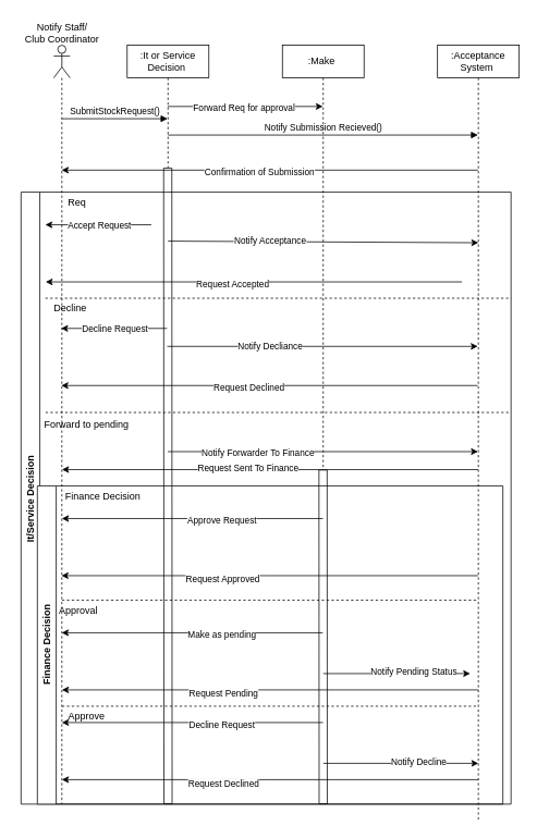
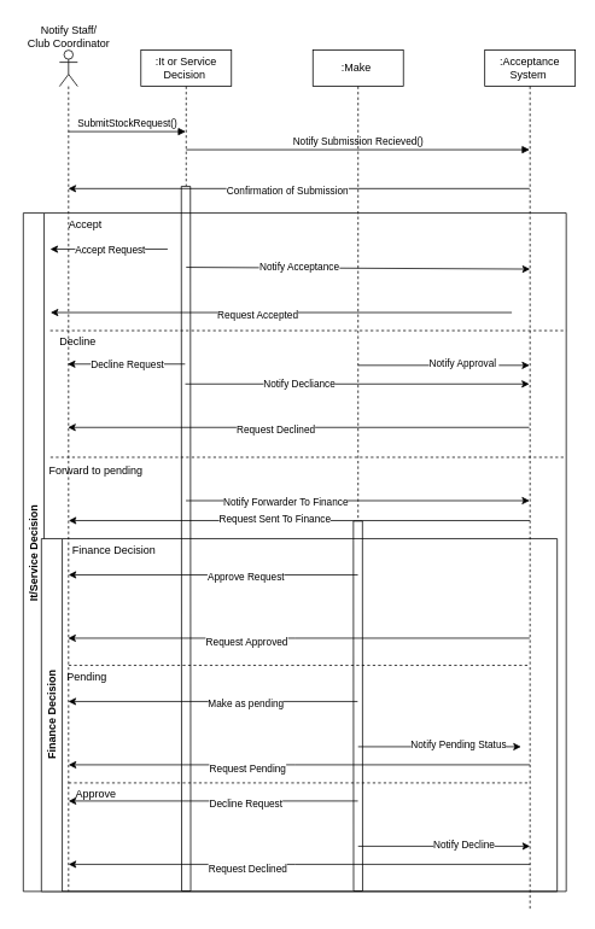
  <mxCell id="0" />
  <mxCell id="1" parent="0" />
  <mxCell id="2" value="" style="shape=umlLifeline;participant=umlActor;perimeter=lifelinePerimeter;whiteSpace=wrap;html=1;container=1;collapsible=0;recursiveResize=0;verticalAlign=top;spacingTop=36;outlineConnect=0;" parent="1" vertex="1"><mxGeometry x="65" y="55" width="20" height="930" as="geometry" /></mxCell>
  <mxCell id="3" value="SubmitStockRequest()" style="html=1;verticalAlign=bottom;endArrow=block;rounded=0;" parent="2" target="4" edge="1"><mxGeometry width="80" relative="1" as="geometry"><mxPoint x="10" y="90" as="sourcePoint" /><mxPoint x="90" y="90" as="targetPoint" /></mxGeometry></mxCell>
  <mxCell id="4" value=":It or Service Decision&amp;nbsp;" style="shape=umlLifeline;perimeter=lifelinePerimeter;whiteSpace=wrap;html=1;container=1;collapsible=0;recursiveResize=0;outlineConnect=0;" parent="1" vertex="1"><mxGeometry x="155" y="55" width="100" height="150" as="geometry" /></mxCell>
  <mxCell id="5" value="Notify Submission Recieved()" style="html=1;verticalAlign=bottom;endArrow=block;rounded=0;" parent="4" target="10" edge="1"><mxGeometry width="80" relative="1" as="geometry"><mxPoint x="50" y="110" as="sourcePoint" /><mxPoint x="130" y="110" as="targetPoint" /></mxGeometry></mxCell>
  <mxCell id="6" value="" style="shape=flexArrow;endArrow=none;html=1;rounded=0;startFill=0;" parent="4" edge="1"><mxGeometry width="50" height="50" relative="1" as="geometry"><mxPoint x="50" y="930" as="sourcePoint" /><mxPoint x="49.63" y="150" as="targetPoint" /></mxGeometry></mxCell>
  <mxCell id="7" value=":Make&amp;nbsp;" style="shape=umlLifeline;perimeter=lifelinePerimeter;whiteSpace=wrap;html=1;container=1;collapsible=0;recursiveResize=0;outlineConnect=0;" parent="1" vertex="1"><mxGeometry x="345" y="55" width="100" height="520" as="geometry" /></mxCell>
  <mxCell id="8" value="" style="shape=flexArrow;endArrow=none;html=1;rounded=0;startFill=0;" parent="7" edge="1"><mxGeometry width="50" height="50" relative="1" as="geometry"><mxPoint x="49.8" y="520" as="sourcePoint" /><mxPoint x="50" y="930" as="targetPoint" /></mxGeometry></mxCell>
  <mxCell id="9" value="Notify Staff/&lt;div&gt;Club Coordinator&lt;/div&gt;" style="text;html=1;align=center;verticalAlign=middle;resizable=0;points=[];autosize=1;strokeColor=none;fillColor=none;" parent="1" vertex="1"><mxGeometry x="20" y="20" width="110" height="40" as="geometry" /></mxCell>
  <mxCell id="10" value=":Acceptance System&amp;nbsp;" style="shape=umlLifeline;perimeter=lifelinePerimeter;whiteSpace=wrap;html=1;container=1;collapsible=0;recursiveResize=0;outlineConnect=0;" parent="1" vertex="1"><mxGeometry x="535" y="55" width="100" height="950" as="geometry" /></mxCell>
  <mxCell id="11" value="" style="endArrow=classic;html=1;rounded=0;" parent="1" edge="1"><mxGeometry width="50" height="50" relative="1" as="geometry"><mxPoint x="584.5" y="208" as="sourcePoint" /><mxPoint x="74.759" y="208" as="targetPoint" /></mxGeometry></mxCell>
  <mxCell id="12" value="Confirmation of Submission" style="edgeLabel;html=1;align=center;verticalAlign=middle;resizable=0;points=[];" parent="11" vertex="1" connectable="0"><mxGeometry x="0.053" y="2" relative="1" as="geometry"><mxPoint as="offset" /></mxGeometry></mxCell>
  <mxCell id="13" value="It/Service Decision&amp;nbsp;" style="swimlane;horizontal=0;whiteSpace=wrap;html=1;" parent="1" vertex="1"><mxGeometry x="25" y="235" width="600" height="750" as="geometry" /></mxCell>
  <mxCell id="14" value="" style="endArrow=classic;html=1;rounded=0;" parent="13" edge="1"><mxGeometry width="50" height="50" relative="1" as="geometry"><mxPoint x="159.5" y="40.0" as="sourcePoint" /><mxPoint x="29.759" y="40.0" as="targetPoint" /></mxGeometry></mxCell>
  <mxCell id="15" value="Accept Request" style="edgeLabel;html=1;align=center;verticalAlign=middle;resizable=0;points=[];" parent="14" vertex="1" connectable="0"><mxGeometry x="0.215" relative="1" as="geometry"><mxPoint x="15" as="offset" /></mxGeometry></mxCell>
  <mxCell id="16" value="" style="endArrow=classic;html=1;rounded=0;" parent="13" edge="1"><mxGeometry width="50" height="50" relative="1" as="geometry"><mxPoint x="539.87" y="110.0" as="sourcePoint" /><mxPoint x="30.129" y="110.0" as="targetPoint" /></mxGeometry></mxCell>
  <mxCell id="17" value="Request Accepted" style="edgeLabel;html=1;align=center;verticalAlign=middle;resizable=0;points=[];" parent="16" vertex="1" connectable="0"><mxGeometry x="0.104" y="2" relative="1" as="geometry"><mxPoint as="offset" /></mxGeometry></mxCell>
  <mxCell id="18" value="" style="endArrow=none;dashed=1;html=1;rounded=0;" parent="13" edge="1"><mxGeometry width="50" height="50" relative="1" as="geometry"><mxPoint x="29.759" y="130.0" as="sourcePoint" /><mxPoint x="600" y="130" as="targetPoint" /></mxGeometry></mxCell>
  <mxCell id="19" value="Decline" style="text;html=1;align=center;verticalAlign=middle;resizable=0;points=[];autosize=1;strokeColor=none;fillColor=none;" parent="13" vertex="1"><mxGeometry x="30" y="128" width="60" height="30" as="geometry" /></mxCell>
  <mxCell id="20" value="" style="endArrow=none;dashed=1;html=1;rounded=0;" parent="13" edge="1"><mxGeometry width="50" height="50" relative="1" as="geometry"><mxPoint x="30" y="270" as="sourcePoint" /><mxPoint x="600" y="270" as="targetPoint" /></mxGeometry></mxCell>
  <mxCell id="21" value="Forward to pending" style="text;html=1;align=center;verticalAlign=middle;resizable=0;points=[];autosize=1;strokeColor=none;fillColor=none;" parent="13" vertex="1"><mxGeometry x="20" y="270" width="120" height="30" as="geometry" /></mxCell>
  <mxCell id="22" value="" style="endArrow=classic;html=1;rounded=0;" parent="13" edge="1"><mxGeometry width="50" height="50" relative="1" as="geometry"><mxPoint x="559.87" y="340.0" as="sourcePoint" /><mxPoint x="50.129" y="340.0" as="targetPoint" /></mxGeometry></mxCell>
  <mxCell id="23" value="Request Sent To Finance" style="edgeLabel;html=1;align=center;verticalAlign=middle;resizable=0;points=[];" parent="22" vertex="1" connectable="0"><mxGeometry x="0.262" y="-2" relative="1" as="geometry"><mxPoint x="40" as="offset" /></mxGeometry></mxCell>
  <mxCell id="24" value="Finance Decision" style="swimlane;horizontal=0;whiteSpace=wrap;html=1;" parent="13" vertex="1"><mxGeometry x="20" y="360" width="570" height="390" as="geometry" /></mxCell>
  <mxCell id="25" value="" style="endArrow=classic;html=1;rounded=0;" parent="24" edge="1"><mxGeometry width="50" height="50" relative="1" as="geometry"><mxPoint x="349.74" y="40.0" as="sourcePoint" /><mxPoint x="29.999" y="40.0" as="targetPoint" /></mxGeometry></mxCell>
  <mxCell id="26" value="Approve Request" style="edgeLabel;html=1;align=center;verticalAlign=middle;resizable=0;points=[];" parent="25" vertex="1" connectable="0"><mxGeometry x="-0.222" y="2" relative="1" as="geometry"><mxPoint as="offset" /></mxGeometry></mxCell>
  <mxCell id="27" value="" style="endArrow=none;dashed=1;html=1;rounded=0;" parent="24" edge="1"><mxGeometry width="50" height="50" relative="1" as="geometry"><mxPoint x="30.129" y="140.0" as="sourcePoint" /><mxPoint x="539.87" y="140.0" as="targetPoint" /></mxGeometry></mxCell>
  <mxCell id="28" value="" style="endArrow=classic;html=1;rounded=0;" parent="24" edge="1"><mxGeometry width="50" height="50" relative="1" as="geometry"><mxPoint x="349.5" y="180" as="sourcePoint" /><mxPoint x="29.759" y="180" as="targetPoint" /></mxGeometry></mxCell>
  <mxCell id="29" value="Make as pending" style="edgeLabel;html=1;align=center;verticalAlign=middle;resizable=0;points=[];" parent="28" vertex="1" connectable="0"><mxGeometry x="-0.222" y="2" relative="1" as="geometry"><mxPoint as="offset" /></mxGeometry></mxCell>
  <mxCell id="30" value="" style="endArrow=classic;html=1;rounded=0;" parent="24" edge="1"><mxGeometry width="50" height="50" relative="1" as="geometry"><mxPoint x="350" y="230.0" as="sourcePoint" /><mxPoint x="530" y="230.0" as="targetPoint" /></mxGeometry></mxCell>
  <mxCell id="31" value="Notify Pending Status" style="edgeLabel;html=1;align=center;verticalAlign=middle;resizable=0;points=[];" parent="30" vertex="1" connectable="0"><mxGeometry x="0.223" y="3" relative="1" as="geometry"><mxPoint as="offset" /></mxGeometry></mxCell>
  <mxCell id="32" value="" style="endArrow=classic;html=1;rounded=0;" parent="24" edge="1"><mxGeometry width="50" height="50" relative="1" as="geometry"><mxPoint x="540" y="250.0" as="sourcePoint" /><mxPoint x="30" y="250.0" as="targetPoint" /><Array as="points"><mxPoint x="280" y="250.0" /></Array></mxGeometry></mxCell>
  <mxCell id="33" value="Request Pending" style="edgeLabel;html=1;align=center;verticalAlign=middle;resizable=0;points=[];" parent="32" vertex="1" connectable="0"><mxGeometry x="0.228" y="4" relative="1" as="geometry"><mxPoint as="offset" /></mxGeometry></mxCell>
  <mxCell id="34" value="" style="endArrow=classic;html=1;rounded=0;" parent="24" edge="1"><mxGeometry width="50" height="50" relative="1" as="geometry"><mxPoint x="349.74" y="290" as="sourcePoint" /><mxPoint x="29.999" y="290" as="targetPoint" /></mxGeometry></mxCell>
  <mxCell id="35" value="Decline Request" style="edgeLabel;html=1;align=center;verticalAlign=middle;resizable=0;points=[];" parent="34" vertex="1" connectable="0"><mxGeometry x="-0.222" y="2" relative="1" as="geometry"><mxPoint as="offset" /></mxGeometry></mxCell>
  <mxCell id="36" value="" style="endArrow=classic;html=1;rounded=0;" parent="24" edge="1"><mxGeometry width="50" height="50" relative="1" as="geometry"><mxPoint x="350" y="340" as="sourcePoint" /><mxPoint x="540" y="340.0" as="targetPoint" /></mxGeometry></mxCell>
  <mxCell id="37" value="Notify Decline" style="edgeLabel;html=1;align=center;verticalAlign=middle;resizable=0;points=[];" parent="36" vertex="1" connectable="0"><mxGeometry x="0.223" y="3" relative="1" as="geometry"><mxPoint as="offset" /></mxGeometry></mxCell>
  <mxCell id="38" value="" style="endArrow=classic;html=1;rounded=0;" parent="24" edge="1"><mxGeometry width="50" height="50" relative="1" as="geometry"><mxPoint x="540" y="360.0" as="sourcePoint" /><mxPoint x="30" y="360.0" as="targetPoint" /><Array as="points"><mxPoint x="280" y="360.0" /></Array></mxGeometry></mxCell>
  <mxCell id="39" value="Request Declined" style="edgeLabel;html=1;align=center;verticalAlign=middle;resizable=0;points=[];" parent="38" vertex="1" connectable="0"><mxGeometry x="0.228" y="4" relative="1" as="geometry"><mxPoint as="offset" /></mxGeometry></mxCell>
  <mxCell id="40" value="" style="endArrow=none;dashed=1;html=1;rounded=0;" parent="24" edge="1"><mxGeometry width="50" height="50" relative="1" as="geometry"><mxPoint x="30.13" y="270" as="sourcePoint" /><mxPoint x="539.871" y="270" as="targetPoint" /></mxGeometry></mxCell>
  <mxCell id="41" value="" style="endArrow=classic;html=1;rounded=0;" parent="1" edge="1"><mxGeometry width="50" height="50" relative="1" as="geometry"><mxPoint x="205" y="295" as="sourcePoint" /><mxPoint x="585" y="297" as="targetPoint" /></mxGeometry></mxCell>
  <mxCell id="42" value="Notify Acceptance" style="edgeLabel;html=1;align=center;verticalAlign=middle;resizable=0;points=[];" parent="41" vertex="1" connectable="0"><mxGeometry x="-0.345" y="1" relative="1" as="geometry"><mxPoint as="offset" /></mxGeometry></mxCell>
- <mxCell id="43" value="Req&amp;nbsp;" style="text;html=1;align=center;verticalAlign=middle;resizable=0;points=[];autosize=1;strokeColor=none;fillColor=none;" parent="1" vertex="1"><mxGeometry x="65" y="233" width="60" height="30" as="geometry" /></mxCell>
+ <mxCell id="43" value="Accept&amp;nbsp;" style="text;html=1;align=center;verticalAlign=middle;resizable=0;points=[];autosize=1;strokeColor=none;fillColor=none;" parent="1" vertex="1"><mxGeometry x="65" y="233" width="60" height="30" as="geometry" /></mxCell>
  <mxCell id="44" value="" style="endArrow=classic;html=1;rounded=0;" parent="1" edge="1"><mxGeometry width="50" height="50" relative="1" as="geometry"><mxPoint x="203.741" y="402" as="sourcePoint" /><mxPoint x="74" y="402" as="targetPoint" /></mxGeometry></mxCell>
  <mxCell id="45" value="Decline Request" style="edgeLabel;html=1;align=center;verticalAlign=middle;resizable=0;points=[];" parent="44" vertex="1" connectable="0"><mxGeometry x="0.215" relative="1" as="geometry"><mxPoint x="15" as="offset" /></mxGeometry></mxCell>
  <mxCell id="46" value="" style="endArrow=classic;html=1;rounded=0;" parent="1" edge="1"><mxGeometry width="50" height="50" relative="1" as="geometry"><mxPoint x="584.111" y="472" as="sourcePoint" /><mxPoint x="74.37" y="472" as="targetPoint" /></mxGeometry></mxCell>
  <mxCell id="47" value="Request Declined" style="edgeLabel;html=1;align=center;verticalAlign=middle;resizable=0;points=[];" parent="46" vertex="1" connectable="0"><mxGeometry x="0.104" y="2" relative="1" as="geometry"><mxPoint as="offset" /></mxGeometry></mxCell>
  <mxCell id="48" value="" style="endArrow=classic;html=1;rounded=0;" parent="1" edge="1"><mxGeometry width="50" height="50" relative="1" as="geometry"><mxPoint x="204" y="424" as="sourcePoint" /><mxPoint x="584.241" y="424" as="targetPoint" /></mxGeometry></mxCell>
  <mxCell id="49" value="Notify Decliance" style="edgeLabel;html=1;align=center;verticalAlign=middle;resizable=0;points=[];" parent="48" vertex="1" connectable="0"><mxGeometry x="-0.345" y="1" relative="1" as="geometry"><mxPoint as="offset" /></mxGeometry></mxCell>
- <mxCell id="50" value="" style="endArrow=classic;html=1;rounded=0;" parent="1" source="4" target="7" edge="1"><mxGeometry width="50" height="50" relative="1" as="geometry"><mxPoint x="255" y="625" as="sourcePoint" /><mxPoint x="305" y="575" as="targetPoint" /></mxGeometry></mxCell>
- <mxCell id="51" value="Forward Req for approval" style="edgeLabel;html=1;align=center;verticalAlign=middle;resizable=0;points=[];" parent="50" vertex="1" connectable="0"><mxGeometry x="-0.171" y="-1" relative="1" as="geometry"><mxPoint x="14" as="offset" /></mxGeometry></mxCell>
  <mxCell id="52" value="" style="endArrow=classic;html=1;rounded=0;" parent="1" edge="1"><mxGeometry width="50" height="50" relative="1" as="geometry"><mxPoint x="204.759" y="553" as="sourcePoint" /><mxPoint x="584.5" y="553" as="targetPoint" /></mxGeometry></mxCell>
  <mxCell id="53" value="Notify Forwarder To Finance" style="edgeLabel;html=1;align=center;verticalAlign=middle;resizable=0;points=[];" parent="52" vertex="1" connectable="0"><mxGeometry x="-0.422" y="-1" relative="1" as="geometry"><mxPoint as="offset" /></mxGeometry></mxCell>
  <mxCell id="54" value="Finance Decision" style="text;html=1;align=center;verticalAlign=middle;resizable=0;points=[];autosize=1;strokeColor=none;fillColor=none;" parent="1" vertex="1"><mxGeometry x="65" y="593" width="120" height="30" as="geometry" /></mxCell>
  <mxCell id="55" value="" style="endArrow=classic;html=1;rounded=0;" parent="1" source="10" target="2" edge="1"><mxGeometry width="50" height="50" relative="1" as="geometry"><mxPoint x="255" y="705" as="sourcePoint" /><mxPoint x="305" y="655" as="targetPoint" /><Array as="points"><mxPoint x="325" y="705" /></Array></mxGeometry></mxCell>
  <mxCell id="56" value="Request Approved" style="edgeLabel;html=1;align=center;verticalAlign=middle;resizable=0;points=[];" parent="55" vertex="1" connectable="0"><mxGeometry x="0.228" y="4" relative="1" as="geometry"><mxPoint as="offset" /></mxGeometry></mxCell>
- <mxCell id="57" value="Approval" style="text;html=1;align=center;verticalAlign=middle;resizable=0;points=[];autosize=1;strokeColor=none;fillColor=none;" parent="1" vertex="1"><mxGeometry x="60" y="733" width="70" height="30" as="geometry" /></mxCell>
+ <mxCell id="57" value="Pending" style="text;html=1;align=center;verticalAlign=middle;resizable=0;points=[];autosize=1;strokeColor=none;fillColor=none;" parent="1" vertex="1"><mxGeometry x="60" y="733" width="70" height="30" as="geometry" /></mxCell>
+ <mxCell id="58" value="" style="endArrow=classic;html=1;rounded=0;exitX=0.5;exitY=0.67;exitDx=0;exitDy=0;exitPerimeter=0;" parent="1" source="7" target="10" edge="1"><mxGeometry width="50" height="50" relative="1" as="geometry"><mxPoint x="405" y="685" as="sourcePoint" /><mxPoint x="455" y="635" as="targetPoint" /></mxGeometry></mxCell>
+ <mxCell id="59" value="Notify Approval&amp;nbsp;" style="edgeLabel;html=1;align=center;verticalAlign=middle;resizable=0;points=[];" parent="58" vertex="1" connectable="0"><mxGeometry x="0.223" y="3" relative="1" as="geometry"><mxPoint as="offset" /></mxGeometry></mxCell>
  <mxCell id="60" value="Approve" style="text;html=1;align=center;verticalAlign=middle;resizable=0;points=[];autosize=1;strokeColor=none;fillColor=none;" parent="1" vertex="1"><mxGeometry x="70" y="863" width="70" height="30" as="geometry" /></mxCell>
